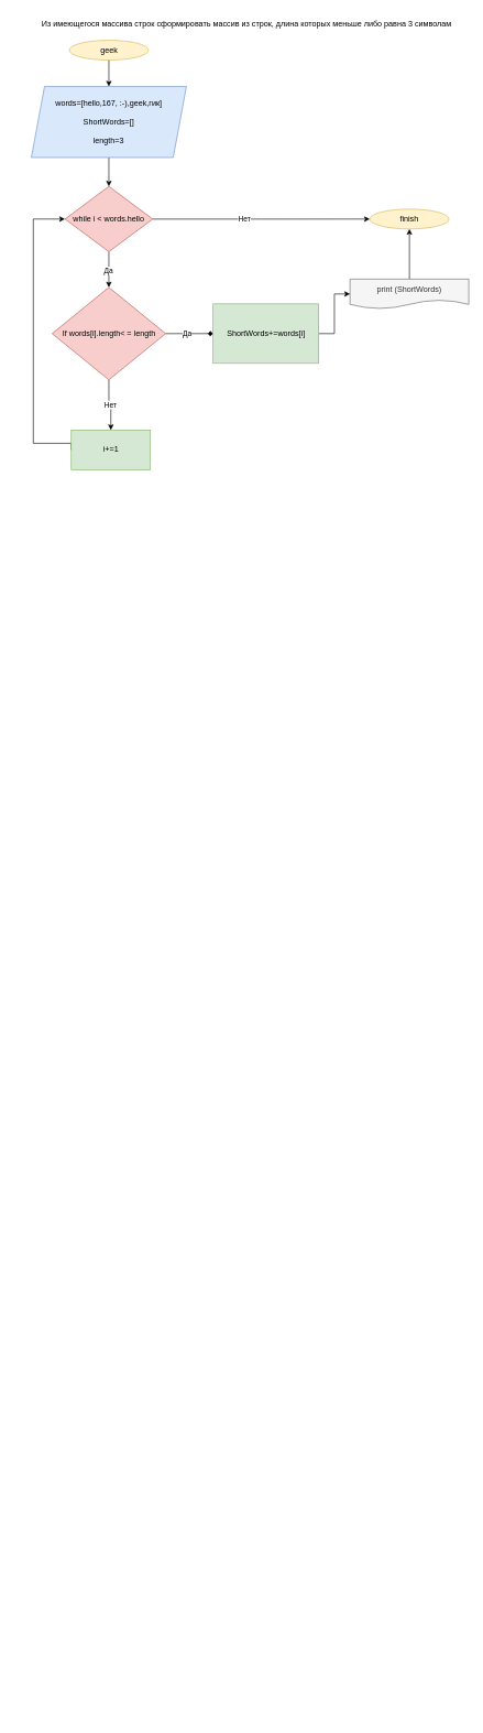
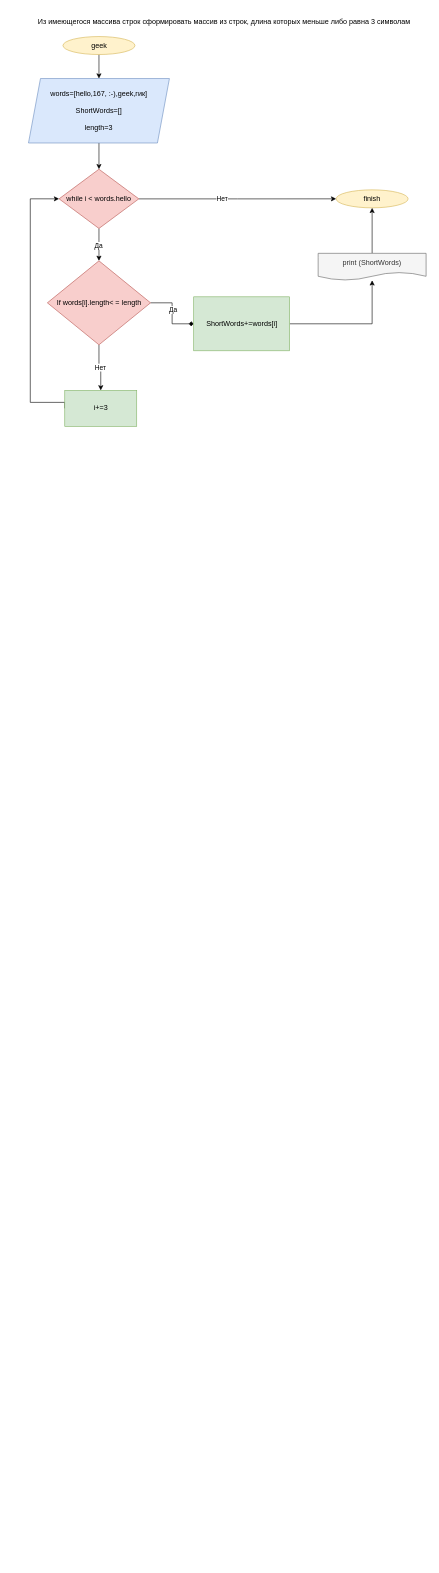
  <mxCell id="0" />
  <mxCell id="1" parent="0" />
  <mxCell id="2" value="Из имеющегося массива строк сформировать массив из строк, длина которых меньше либо равна 3 символам" style="text;html=1;align=center;verticalAlign=middle;resizable=0;points=[];autosize=1;strokeColor=none;fillColor=none;" parent="1" vertex="1"><mxGeometry x="47.5" y="20" width="650" height="30" as="geometry" /></mxCell>
  <mxCell id="3" value="" style="edgeStyle=orthogonalEdgeStyle;rounded=0;orthogonalLoop=1;jettySize=auto;html=1;entryX=0.5;entryY=0;entryDx=0;entryDy=0;" parent="1" source="4" target="12" edge="1"><mxGeometry relative="1" as="geometry"><mxPoint x="165" y="297.5" as="targetPoint" /></mxGeometry></mxCell>
  <mxCell id="4" value="words=[hello,167, :-),geek,гик]&lt;br&gt;&lt;br&gt;ShortWords=[]&lt;br&gt;&lt;br&gt;length=3" style="shape=parallelogram;perimeter=parallelogramPerimeter;whiteSpace=wrap;html=1;fixedSize=1;labelBackgroundColor=none;fillColor=#dae8fc;strokeColor=#6c8ebf;" parent="1" vertex="1"><mxGeometry x="47" y="130" width="235" height="107.5" as="geometry" /></mxCell>
  <mxCell id="5" style="edgeStyle=orthogonalEdgeStyle;rounded=0;orthogonalLoop=1;jettySize=auto;html=1;entryX=0.5;entryY=1;entryDx=0;entryDy=0;" edge="1" parent="1" source="6" target="16"><mxGeometry relative="1" as="geometry" /></mxCell>
  <mxCell id="6" value="print (ShortWords)" style="shape=document;whiteSpace=wrap;html=1;boundedLbl=1;labelBackgroundColor=none;fillColor=#f5f5f5;fontColor=#333333;strokeColor=#666666;" parent="1" vertex="1"><mxGeometry x="530" y="421.5" width="180" height="45" as="geometry" /></mxCell>
  <mxCell id="7" value="" style="edgeStyle=orthogonalEdgeStyle;rounded=0;orthogonalLoop=1;jettySize=auto;html=1;exitX=0.5;exitY=1;exitDx=0;exitDy=0;" parent="1" source="13" target="4" edge="1"><mxGeometry relative="1" as="geometry"><mxPoint x="165" y="117.5" as="sourcePoint" /></mxGeometry></mxCell>
  <mxCell id="8" style="edgeStyle=orthogonalEdgeStyle;rounded=0;orthogonalLoop=1;jettySize=auto;html=1;entryX=0.5;entryY=0;entryDx=0;entryDy=0;" parent="1" source="12" target="21" edge="1"><mxGeometry relative="1" as="geometry" /></mxCell>
  <mxCell id="9" value="Да" style="edgeLabel;html=1;align=center;verticalAlign=middle;resizable=0;points=[];" parent="8" vertex="1" connectable="0"><mxGeometry x="0.022" y="-1" relative="1" as="geometry"><mxPoint as="offset" /></mxGeometry></mxCell>
  <mxCell id="10" style="edgeStyle=orthogonalEdgeStyle;rounded=0;orthogonalLoop=1;jettySize=auto;html=1;entryX=0;entryY=0.5;entryDx=0;entryDy=0;" parent="1" source="12" target="16" edge="1"><mxGeometry relative="1" as="geometry" /></mxCell>
  <mxCell id="11" value="Нет" style="edgeLabel;html=1;align=center;verticalAlign=middle;resizable=0;points=[];" parent="10" vertex="1" connectable="0"><mxGeometry x="-0.157" y="1" relative="1" as="geometry"><mxPoint as="offset" /></mxGeometry></mxCell>
  <mxCell id="12" value="while i &amp;lt; words.hello" style="rhombus;whiteSpace=wrap;html=1;labelBackgroundColor=none;fillColor=#f8cecc;strokeColor=#b85450;" parent="1" vertex="1"><mxGeometry x="98" y="281.25" width="133" height="98.75" as="geometry" /></mxCell>
  <mxCell id="13" value="geek" style="ellipse;whiteSpace=wrap;html=1;labelBackgroundColor=none;fillColor=#fff2cc;strokeColor=#d6b656;" parent="1" vertex="1"><mxGeometry x="104.5" y="60" width="120" height="30" as="geometry" /></mxCell>
  <mxCell id="14" style="edgeStyle=orthogonalEdgeStyle;rounded=0;orthogonalLoop=1;jettySize=auto;html=1;exitX=0;exitY=0.5;exitDx=0;exitDy=0;entryX=0;entryY=0.5;entryDx=0;entryDy=0;" parent="1" source="15" target="12" edge="1"><mxGeometry relative="1" as="geometry"><Array as="points"><mxPoint x="108" y="670" /><mxPoint x="50" y="670" /><mxPoint x="50" y="331" /></Array></mxGeometry></mxCell>
- <mxCell id="15" value="i+=1" style="whiteSpace=wrap;html=1;fillColor=#d5e8d4;strokeColor=#82b366;labelBackgroundColor=none;" parent="1" vertex="1"><mxGeometry x="107.5" y="650" width="120" height="60" as="geometry" /></mxCell>
+ <mxCell id="15" value="i+=3" style="whiteSpace=wrap;html=1;fillColor=#d5e8d4;strokeColor=#82b366;labelBackgroundColor=none;" parent="1" vertex="1"><mxGeometry x="107.5" y="650" width="120" height="60" as="geometry" /></mxCell>
  <mxCell id="16" value="finish" style="ellipse;whiteSpace=wrap;html=1;labelBackgroundColor=none;fillColor=#fff2cc;strokeColor=#d6b656;" parent="1" vertex="1"><mxGeometry x="560" y="315.62" width="120" height="30" as="geometry" /></mxCell>
  <mxCell id="17" style="edgeStyle=orthogonalEdgeStyle;rounded=0;orthogonalLoop=1;jettySize=auto;html=1;exitX=0;exitY=0.5;exitDx=0;exitDy=0;entryX=0;entryY=0.5;entryDx=0;entryDy=0;" parent="1" edge="1"><mxGeometry relative="1" as="geometry"><Array as="points"><mxPoint x="20" y="2600" /><mxPoint x="20" y="2165" /></Array><mxPoint x="280" y="2165" as="targetPoint" /></mxGeometry></mxCell>
  <mxCell id="18" value="Нет" style="edgeStyle=orthogonalEdgeStyle;rounded=0;orthogonalLoop=1;jettySize=auto;html=1;entryX=0.5;entryY=0;entryDx=0;entryDy=0;" parent="1" source="21" target="15" edge="1"><mxGeometry relative="1" as="geometry" /></mxCell>
  <mxCell id="19" style="edgeStyle=orthogonalEdgeStyle;rounded=0;orthogonalLoop=1;jettySize=auto;html=1;entryX=0;entryY=0.5;entryDx=0;entryDy=0;endArrow=diamond;" edge="1" parent="1" source="21" target="23"><mxGeometry relative="1" as="geometry" /></mxCell>
  <mxCell id="20" value="Да" style="edgeLabel;html=1;align=center;verticalAlign=middle;resizable=0;points=[];" vertex="1" connectable="0" parent="19"><mxGeometry x="-0.125" y="1" relative="1" as="geometry"><mxPoint as="offset" /></mxGeometry></mxCell>
  <mxCell id="21" value="If words[i].length&amp;lt; = length" style="rhombus;whiteSpace=wrap;html=1;labelBackgroundColor=none;fillColor=#f8cecc;strokeColor=#b85450;" parent="1" vertex="1"><mxGeometry x="78.5" y="434" width="172" height="140" as="geometry" /></mxCell>
  <mxCell id="22" style="edgeStyle=orthogonalEdgeStyle;rounded=0;orthogonalLoop=1;jettySize=auto;html=1;" edge="1" parent="1" source="23" target="6"><mxGeometry relative="1" as="geometry" /></mxCell>
- <mxCell id="23" value="ShortWords+=words[i]" style="whiteSpace=wrap;html=1;fillColor=#d5e8d4;strokeColor=#82b366;labelBackgroundColor=none;" vertex="1" parent="1"><mxGeometry x="322.5" y="459" width="160" height="90" as="geometry" /></mxCell>
+ <mxCell id="23" value="ShortWords+=words[i]" style="whiteSpace=wrap;html=1;fillColor=#d5e8d4;strokeColor=#82b366;labelBackgroundColor=none;" vertex="1" parent="1"><mxGeometry x="322.5" y="494" width="160" height="90" as="geometry" /></mxCell>
